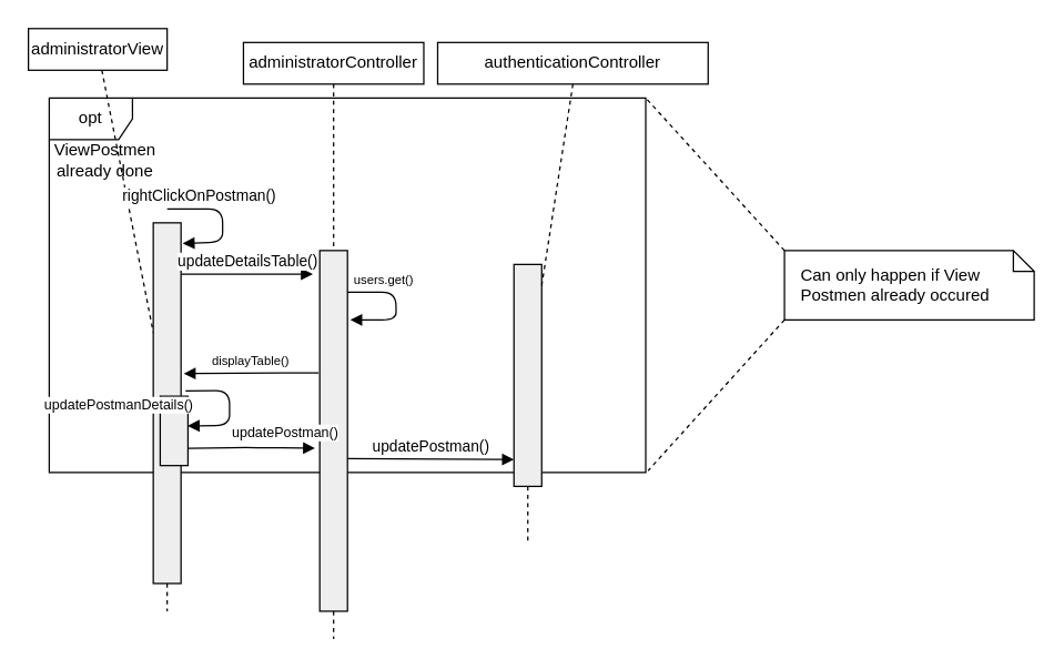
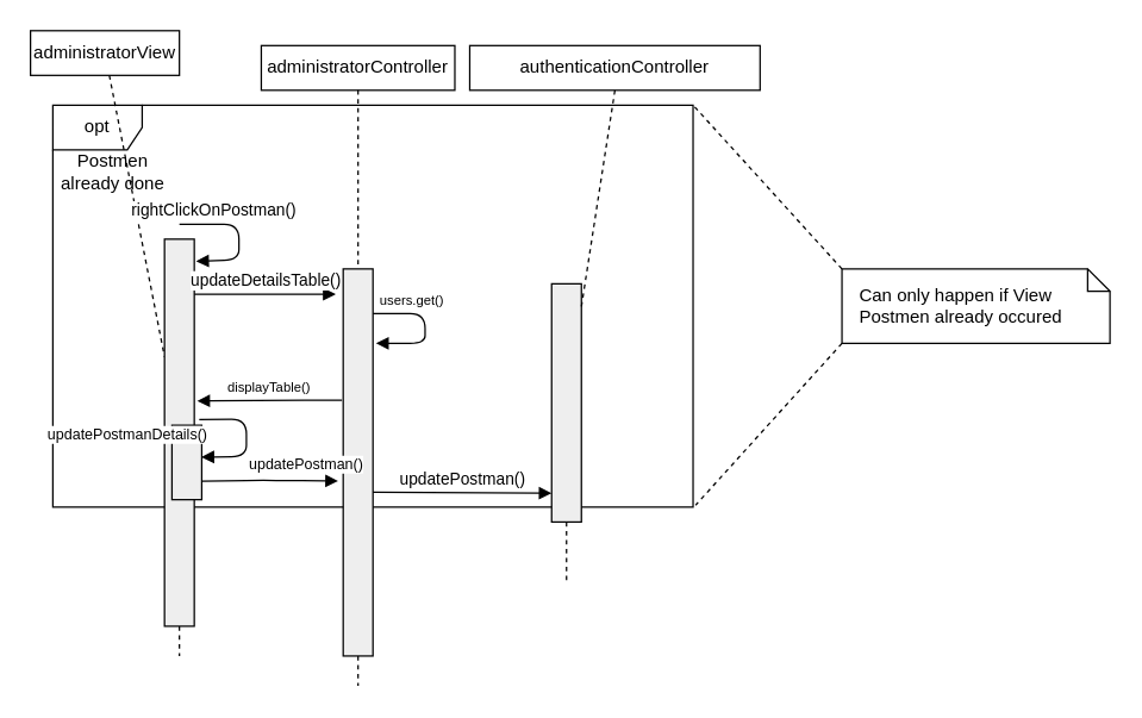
  <mxCell id="0" />
  <mxCell id="1" parent="0" />
  <mxCell id="2" value="opt" style="shape=umlFrame;whiteSpace=wrap;html=1;" parent="1" vertex="1"><mxGeometry x="35" y="70" width="430" height="270" as="geometry" /></mxCell>
  <mxCell id="3" value="authenticationController" style="shape=rect;html=1;whiteSpace=wrap;align=center;" parent="1" vertex="1"><mxGeometry x="315" y="30" width="195" height="30" as="geometry" /></mxCell>
  <mxCell id="4" value="administratorView" style="shape=rect;html=1;whiteSpace=wrap;align=center;" parent="1" vertex="1"><mxGeometry x="20" y="20" width="100" height="30" as="geometry" /></mxCell>
  <mxCell id="5" value="" style="edgeStyle=none;html=1;dashed=1;endArrow=none;" parent="1" source="4" target="6" edge="1"><mxGeometry relative="1" as="geometry" /></mxCell>
  <mxCell id="6" value="" style="shape=rect;html=1;fillColor=#eeeeee;" parent="1" vertex="1"><mxGeometry x="110" y="160" width="20" height="260" as="geometry" /></mxCell>
  <mxCell id="7" value="" style="shape=rect;html=1;fillColor=#eeeeee;" parent="1" vertex="1"><mxGeometry x="370" y="190" width="20" height="160" as="geometry" /></mxCell>
  <mxCell id="8" value="" style="edgeStyle=none;html=1;dashed=1;endArrow=none;align=center;verticalAlign=bottom;exitX=0.5;exitY=1;" parent="1" source="3" target="7" edge="1"><mxGeometry x="1" relative="1" as="geometry"><mxPoint x="380" y="420" as="targetPoint" /><mxPoint x="380" y="60" as="sourcePoint" /></mxGeometry></mxCell>
  <mxCell id="9" value="rightClickOnPostman()" style="html=1;verticalAlign=bottom;endArrow=block;entryX=1.062;entryY=0.057;entryDx=0;entryDy=0;entryPerimeter=0;" parent="1" target="6" edge="1"><mxGeometry x="-0.509" width="80" relative="1" as="geometry"><mxPoint x="120" y="150" as="sourcePoint" /><mxPoint x="129" y="239" as="targetPoint" /><Array as="points"><mxPoint x="160" y="150" /><mxPoint x="160" y="174" /></Array><mxPoint as="offset" /></mxGeometry></mxCell>
  <mxCell id="10" value="administratorController" style="shape=rect;html=1;whiteSpace=wrap;align=center;" parent="1" vertex="1"><mxGeometry x="175" y="30" width="130" height="30" as="geometry" /></mxCell>
  <mxCell id="11" value="" style="edgeStyle=none;html=1;dashed=1;endArrow=none;" parent="1" source="13" edge="1"><mxGeometry relative="1" as="geometry"><mxPoint x="240" y="460" as="targetPoint" /></mxGeometry></mxCell>
  <mxCell id="12" value="updateDetailsTable()" style="html=1;verticalAlign=bottom;endArrow=block;" parent="1" edge="1"><mxGeometry width="80" relative="1" as="geometry"><mxPoint x="130" y="197" as="sourcePoint" /><mxPoint x="225" y="197" as="targetPoint" /></mxGeometry></mxCell>
  <mxCell id="13" value="" style="shape=rect;html=1;fillColor=#eeeeee;" parent="1" vertex="1"><mxGeometry x="230" y="180" width="20" height="260" as="geometry" /></mxCell>
  <mxCell id="14" value="" style="edgeStyle=none;html=1;dashed=1;endArrow=none;" parent="1" source="10" target="13" edge="1"><mxGeometry relative="1" as="geometry"><mxPoint x="240" y="60" as="sourcePoint" /><mxPoint x="240" y="500" as="targetPoint" /></mxGeometry></mxCell>
  <mxCell id="15" value="users.get()" style="html=1;verticalAlign=bottom;endArrow=block;fontSize=9;entryX=1.1;entryY=0.192;entryDx=0;entryDy=0;entryPerimeter=0;" parent="1" edge="1" target="13"><mxGeometry x="-0.402" width="80" relative="1" as="geometry"><mxPoint x="250" y="210" as="sourcePoint" /><mxPoint x="366" y="210" as="targetPoint" /><mxPoint as="offset" /><Array as="points"><mxPoint x="285" y="210" /><mxPoint x="285" y="230" /></Array></mxGeometry></mxCell>
  <mxCell id="16" value="displayTable()" style="html=1;verticalAlign=bottom;endArrow=block;fontSize=9;exitX=-0.041;exitY=0.339;exitDx=0;exitDy=0;entryX=1.097;entryY=0.418;entryDx=0;entryDy=0;entryPerimeter=0;exitPerimeter=0;" parent="1" source="13" target="6" edge="1"><mxGeometry width="80" relative="1" as="geometry"><mxPoint x="155" y="490" as="sourcePoint" /><mxPoint x="135" y="293" as="targetPoint" /></mxGeometry></mxCell>
- <mxCell id="17" value="&lt;span style=&quot;text-align: left ; white-space: normal&quot;&gt;ViewPostmen&lt;/span&gt;&lt;br&gt;already done" style="text;html=1;align=center;verticalAlign=middle;resizable=0;points=[];autosize=1;" parent="1" vertex="1"><mxGeometry x="30" y="100" width="90" height="30" as="geometry" /></mxCell>
+ <mxCell id="17" value="&lt;span style=&quot;text-align: left ; white-space: normal&quot;&gt;Postmen&lt;/span&gt;&lt;br&gt;already done" style="text;html=1;align=center;verticalAlign=middle;resizable=0;points=[];autosize=1;" parent="1" vertex="1"><mxGeometry x="30" y="100" width="90" height="30" as="geometry" /></mxCell>
  <mxCell id="18" value="Can only happen if View Postmen already occured" style="shape=note;size=15;align=left;spacingLeft=10;html=1;whiteSpace=wrap;" parent="1" vertex="1"><mxGeometry x="565" y="180" width="180" height="50" as="geometry" /></mxCell>
  <mxCell id="19" value="" style="edgeStyle=none;endArrow=none;exitX=0;exitY=1;dashed=1;html=1;entryX=1.004;entryY=0.995;entryDx=0;entryDy=0;entryPerimeter=0;exitDx=0;exitDy=0;exitPerimeter=0;" parent="1" source="18" target="2" edge="1"><mxGeometry x="1" relative="1" as="geometry"><mxPoint x="755" y="150" as="targetPoint" /></mxGeometry></mxCell>
  <mxCell id="20" value="" style="edgeStyle=none;endArrow=none;exitX=0;exitY=0;dashed=1;html=1;entryX=1;entryY=0;entryDx=0;entryDy=0;entryPerimeter=0;exitDx=0;exitDy=0;exitPerimeter=0;" parent="1" source="18" target="2" edge="1"><mxGeometry x="1" relative="1" as="geometry"><mxPoint x="915" y="150" as="targetPoint" /></mxGeometry></mxCell>
  <mxCell id="21" value="" style="endArrow=none;dashed=1;html=1;fontSize=9;exitX=0.5;exitY=1;exitDx=0;exitDy=0;" parent="1" source="6" edge="1"><mxGeometry width="50" height="50" relative="1" as="geometry"><mxPoint x="120" y="400" as="sourcePoint" /><mxPoint x="120" y="440" as="targetPoint" /></mxGeometry></mxCell>
  <mxCell id="22" value="" style="edgeStyle=none;html=1;dashed=1;endArrow=none;align=center;verticalAlign=bottom;exitX=0.5;exitY=1;" parent="1" source="7" edge="1"><mxGeometry x="1" relative="1" as="geometry"><mxPoint x="380" y="390" as="targetPoint" /><mxPoint x="380" y="300" as="sourcePoint" /></mxGeometry></mxCell>
  <mxCell id="23" value="" style="shape=rect;html=1;fillColor=#eeeeee;" parent="1" vertex="1"><mxGeometry x="115" y="285" width="20" height="50" as="geometry" /></mxCell>
  <mxCell id="24" value="updatePostmanDetails()" style="html=1;verticalAlign=bottom;endArrow=block;exitX=1.166;exitY=0.466;exitDx=0;exitDy=0;exitPerimeter=0;entryX=0.99;entryY=0.428;entryDx=0;entryDy=0;entryPerimeter=0;fontSize=10;" parent="1" source="6" target="23" edge="1"><mxGeometry x="1" y="-50" width="80" relative="1" as="geometry"><mxPoint x="345" y="330" as="sourcePoint" /><mxPoint x="425" y="330" as="targetPoint" /><Array as="points"><mxPoint x="165" y="281" /><mxPoint x="165" y="306" /></Array><mxPoint x="-49" y="44" as="offset" /></mxGeometry></mxCell>
  <mxCell id="25" value="updatePostman()" style="html=1;verticalAlign=bottom;endArrow=block;exitX=1;exitY=0.75;exitDx=0;exitDy=0;entryX=-0.171;entryY=0.548;entryDx=0;entryDy=0;entryPerimeter=0;fontSize=10;" parent="1" source="23" target="13" edge="1"><mxGeometry x="0.528" y="2" width="80" relative="1" as="geometry"><mxPoint x="235" y="280" as="sourcePoint" /><mxPoint x="315" y="280" as="targetPoint" /><Array as="points"><mxPoint x="175" y="322" /></Array><mxPoint as="offset" /></mxGeometry></mxCell>
  <mxCell id="26" value="updatePostman()" style="html=1;verticalAlign=bottom;endArrow=block;exitX=1;exitY=0.577;exitDx=0;exitDy=0;entryX=0;entryY=0.879;entryDx=0;entryDy=0;entryPerimeter=0;exitPerimeter=0;" parent="1" source="13" target="7" edge="1"><mxGeometry width="80" relative="1" as="geometry"><mxPoint x="145" y="332.5" as="sourcePoint" /><mxPoint x="236.58" y="332.48" as="targetPoint" /></mxGeometry></mxCell>
